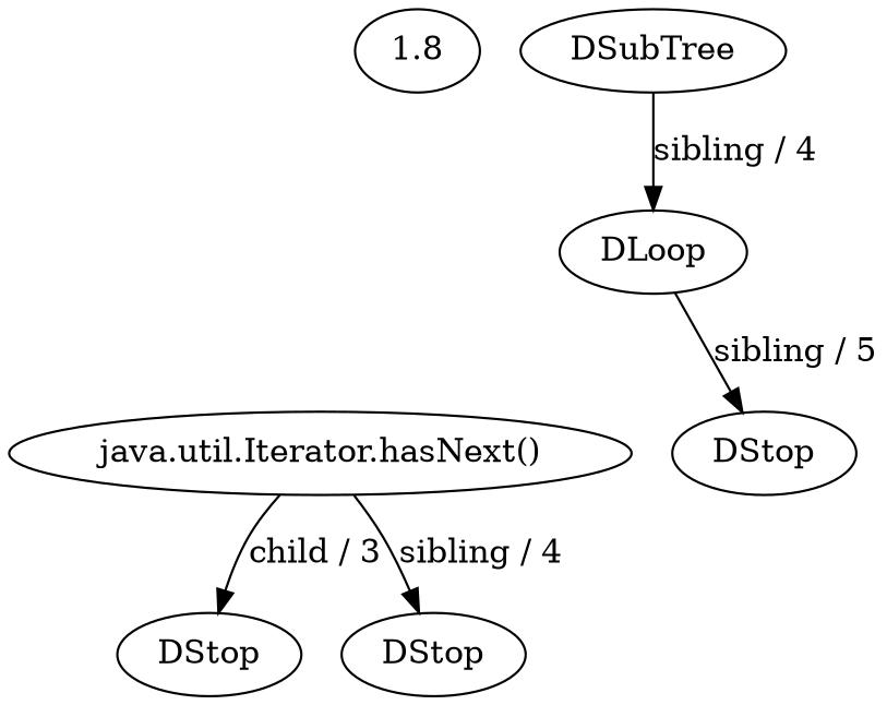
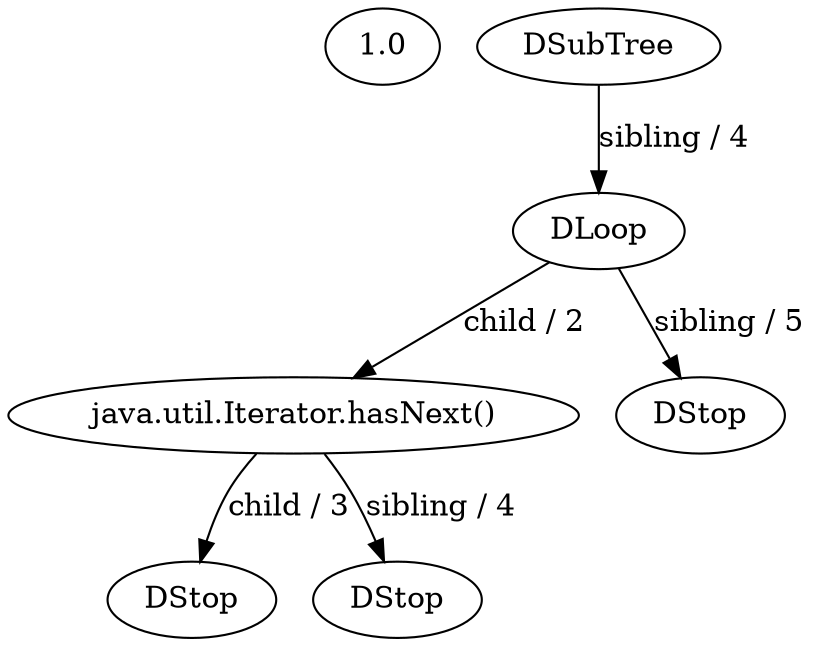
  digraph {
    edge [constraint=true direction=LR]
-   n1 [label=1.8]
+   n1 [label=1.0]
    n2 [label=DSubTree]
    n3 [label=DLoop]
    n4 [label="java.util.Iterator.hasNext()"]
    n5 [label=DStop]
    n6 [label=DStop]
    n7 [label=DStop]
    n2 -> n3 [label="sibling / 4"]
+   n3 -> n4 [label="child / 2"]
    n3 -> n5 [label="sibling / 5"]
    n4 -> n6 [label="child / 3"]
    n4 -> n7 [label="sibling / 4"]
  }
